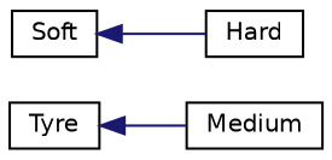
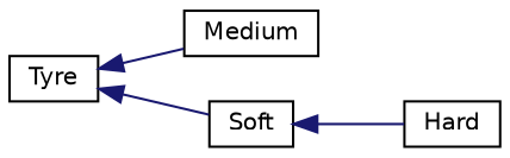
  digraph {
    rankdir=LR
    node [color=black fillcolor=white fontname=Helvetica fontsize=10 shape=record style=filled]
    edge [color=midnightblue dir=back fontname=Helvetica fontsize=10 labelfontname=Helvetica labelfontsize=10 style=solid]
    n1 [height=0.2 label=Tyre width=0.4]
    n2 [height=0.2 label=Medium width=0.4]
    n3 [height=0.2 label=Soft width=0.4]
    n4 [height=0.2 label=Hard width=0.4]
    n1 -> n2
+   n1 -> n3
    n3 -> n4
  }
